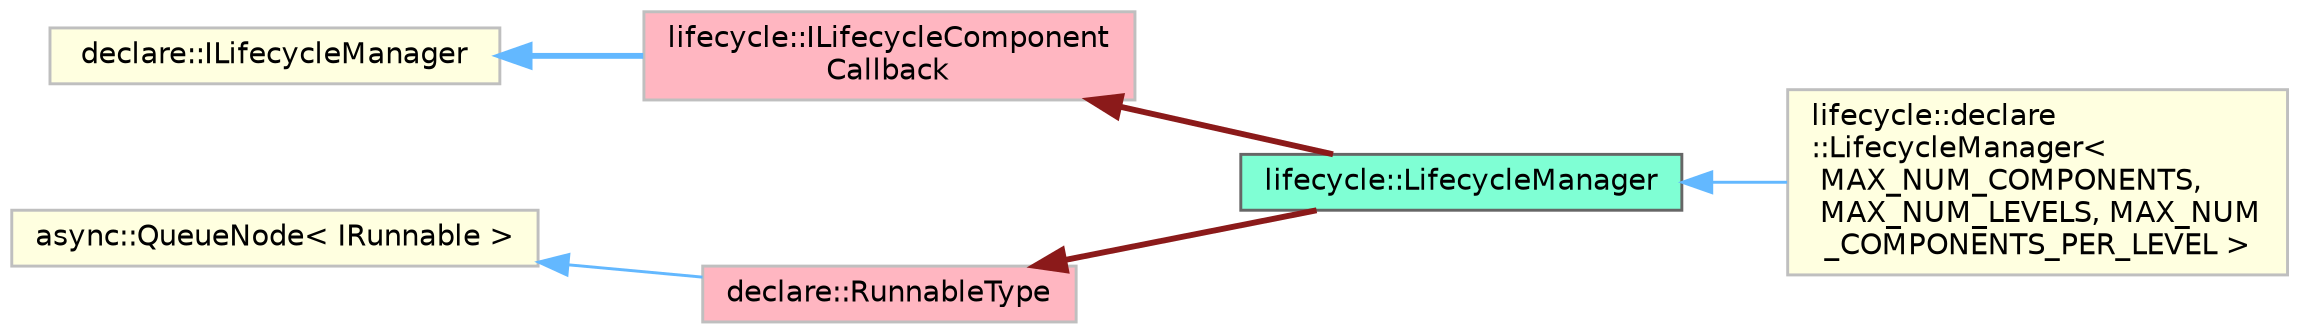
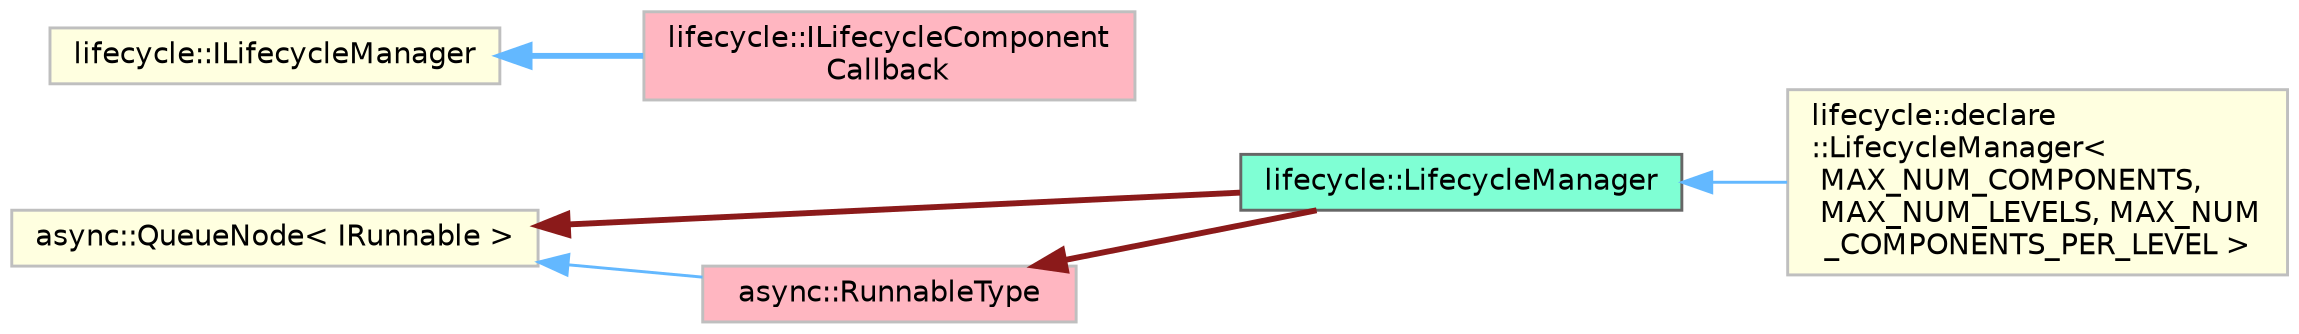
  digraph {
    rankdir=LR
    node [color=grey75 fillcolor=lightyellow fontname=Helvetica fontsize=10 shape=box style=filled]
    edge [color=steelblue1 dir=back fontname=Helvetica fontsize=10 labelfontname=Helvetica labelfontsize=10 style=bold]
    n1 [color=gray40 fillcolor=aquamarine fontcolor=black height=0.2 label="lifecycle::LifecycleManager" width=0.4]
    n2 [height=0.2 label="lifecycle::declare\l::LifecycleManager\<\l MAX_NUM_COMPONENTS,\l MAX_NUM_LEVELS, MAX_NUM\l_COMPONENTS_PER_LEVEL \>" width=0.4]
-   n3 [height=0.2 label="declare::ILifecycleManager" width=0.4]
+   n3 [height=0.2 label="lifecycle::ILifecycleManager" width=0.4]
    n4 [fillcolor=lightpink height=0.2 label="lifecycle::ILifecycleComponent\lCallback" width=0.4]
-   n5 [fillcolor=lightpink height=0.2 label="declare::RunnableType" width=0.4]
+   n5 [fillcolor=lightpink height=0.2 label="async::RunnableType" width=0.4]
    n6 [height=0.2 label="async::QueueNode\< IRunnable \>" width=0.4]
    n1 -> n2 [style=solid]
    n3 -> n4
-   n4 -> n1 [color=firebrick4]
+   n6 -> n1 [color=firebrick4]
    n5 -> n1 [color=firebrick4]
    n6 -> n5 [style=solid]
  }
